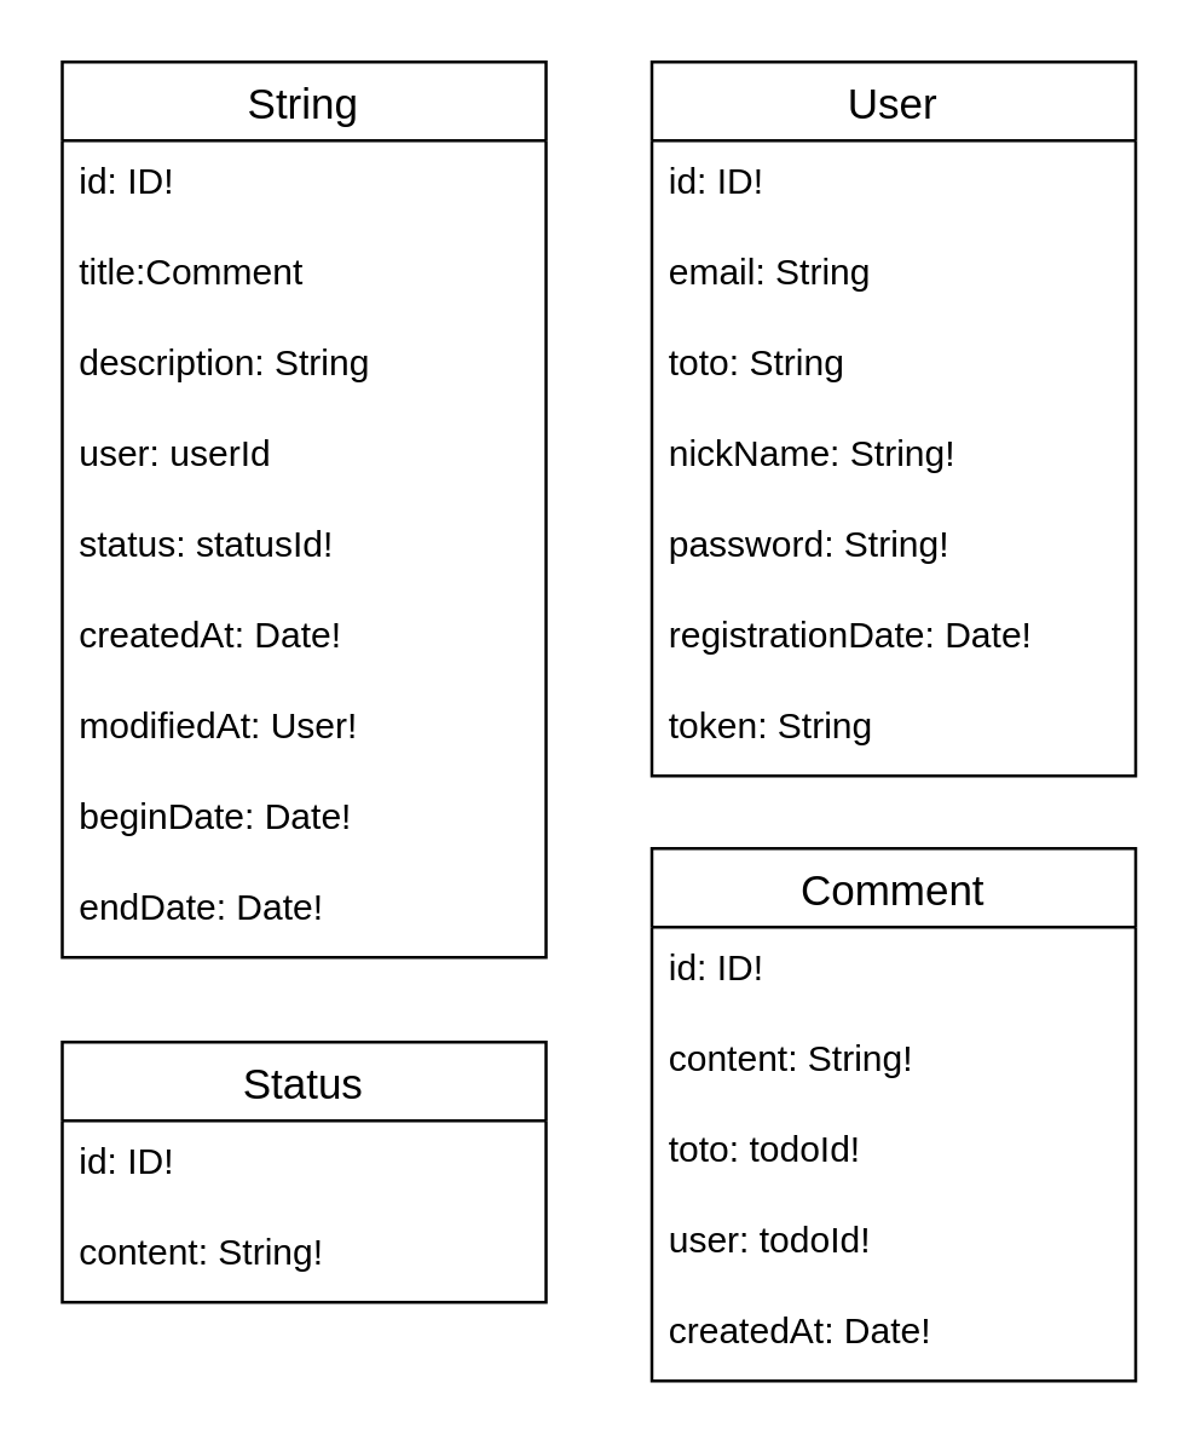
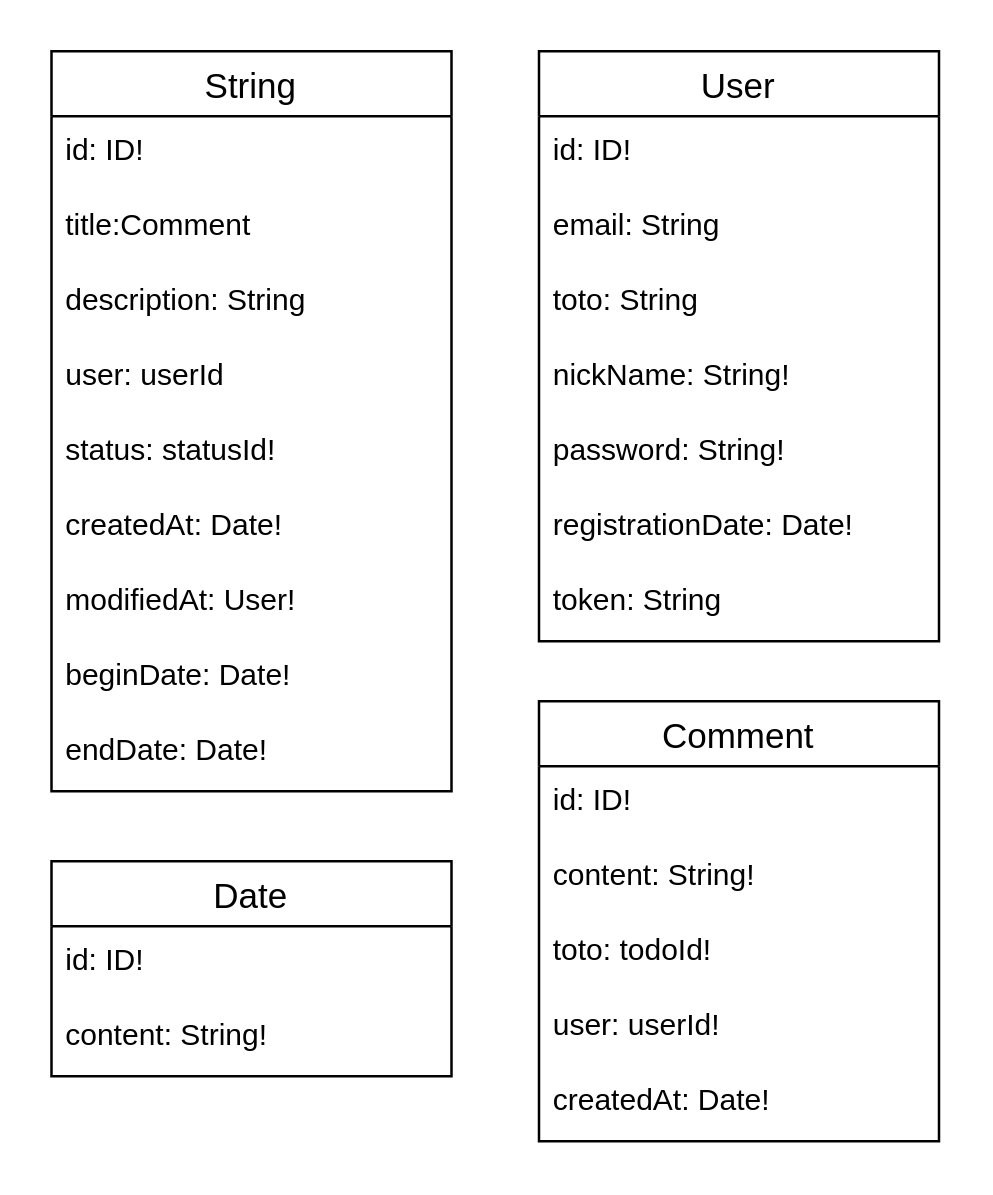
  <mxCell id="0" />
  <mxCell id="1" parent="0" />
  <mxCell id="2" value="String" style="swimlane;fontStyle=0;childLayout=stackLayout;horizontal=1;startSize=26;horizontalStack=0;resizeParent=1;resizeParentMax=0;resizeLast=0;collapsible=1;marginBottom=0;align=center;fontSize=14;" vertex="1" parent="1"><mxGeometry x="20" y="20" width="160" height="296" as="geometry" /></mxCell>
  <mxCell id="3" value="id: ID!" style="text;strokeColor=none;fillColor=none;spacingLeft=4;spacingRight=4;overflow=hidden;rotatable=0;points=[[0,0.5],[1,0.5]];portConstraint=eastwest;fontSize=12;" vertex="1" parent="2"><mxGeometry y="26" width="160" height="30" as="geometry" /></mxCell>
  <mxCell id="4" value="title:Comment" style="text;strokeColor=none;fillColor=none;spacingLeft=4;spacingRight=4;overflow=hidden;rotatable=0;points=[[0,0.5],[1,0.5]];portConstraint=eastwest;fontSize=12;" vertex="1" parent="2"><mxGeometry y="56" width="160" height="30" as="geometry" /></mxCell>
  <mxCell id="5" value="description: String" style="text;strokeColor=none;fillColor=none;spacingLeft=4;spacingRight=4;overflow=hidden;rotatable=0;points=[[0,0.5],[1,0.5]];portConstraint=eastwest;fontSize=12;" vertex="1" parent="2"><mxGeometry y="86" width="160" height="30" as="geometry" /></mxCell>
  <mxCell id="6" value="user: userId" style="text;strokeColor=none;fillColor=none;spacingLeft=4;spacingRight=4;overflow=hidden;rotatable=0;points=[[0,0.5],[1,0.5]];portConstraint=eastwest;fontSize=12;" vertex="1" parent="2"><mxGeometry y="116" width="160" height="30" as="geometry" /></mxCell>
  <mxCell id="7" value="status: statusId!" style="text;strokeColor=none;fillColor=none;spacingLeft=4;spacingRight=4;overflow=hidden;rotatable=0;points=[[0,0.5],[1,0.5]];portConstraint=eastwest;fontSize=12;" vertex="1" parent="2"><mxGeometry y="146" width="160" height="30" as="geometry" /></mxCell>
  <mxCell id="8" value="createdAt: Date!" style="text;strokeColor=none;fillColor=none;spacingLeft=4;spacingRight=4;overflow=hidden;rotatable=0;points=[[0,0.5],[1,0.5]];portConstraint=eastwest;fontSize=12;" vertex="1" parent="2"><mxGeometry y="176" width="160" height="30" as="geometry" /></mxCell>
  <mxCell id="9" value="modifiedAt: User!" style="text;strokeColor=none;fillColor=none;spacingLeft=4;spacingRight=4;overflow=hidden;rotatable=0;points=[[0,0.5],[1,0.5]];portConstraint=eastwest;fontSize=12;" vertex="1" parent="2"><mxGeometry y="206" width="160" height="30" as="geometry" /></mxCell>
  <mxCell id="10" value="beginDate: Date!" style="text;strokeColor=none;fillColor=none;spacingLeft=4;spacingRight=4;overflow=hidden;rotatable=0;points=[[0,0.5],[1,0.5]];portConstraint=eastwest;fontSize=12;" vertex="1" parent="2"><mxGeometry y="236" width="160" height="30" as="geometry" /></mxCell>
  <mxCell id="11" value="endDate: Date!" style="text;strokeColor=none;fillColor=none;spacingLeft=4;spacingRight=4;overflow=hidden;rotatable=0;points=[[0,0.5],[1,0.5]];portConstraint=eastwest;fontSize=12;" vertex="1" parent="2"><mxGeometry y="266" width="160" height="30" as="geometry" /></mxCell>
  <mxCell id="12" value="User" style="swimlane;fontStyle=0;childLayout=stackLayout;horizontal=1;startSize=26;horizontalStack=0;resizeParent=1;resizeParentMax=0;resizeLast=0;collapsible=1;marginBottom=0;align=center;fontSize=14;" vertex="1" parent="1"><mxGeometry x="215" y="20" width="160" height="236" as="geometry" /></mxCell>
  <mxCell id="13" value="id: ID!" style="text;strokeColor=none;fillColor=none;spacingLeft=4;spacingRight=4;overflow=hidden;rotatable=0;points=[[0,0.5],[1,0.5]];portConstraint=eastwest;fontSize=12;" vertex="1" parent="12"><mxGeometry y="26" width="160" height="30" as="geometry" /></mxCell>
  <mxCell id="14" value="email: String" style="text;strokeColor=none;fillColor=none;spacingLeft=4;spacingRight=4;overflow=hidden;rotatable=0;points=[[0,0.5],[1,0.5]];portConstraint=eastwest;fontSize=12;" vertex="1" parent="12"><mxGeometry y="56" width="160" height="30" as="geometry" /></mxCell>
  <mxCell id="15" value="toto: String" style="text;strokeColor=none;fillColor=none;spacingLeft=4;spacingRight=4;overflow=hidden;rotatable=0;points=[[0,0.5],[1,0.5]];portConstraint=eastwest;fontSize=12;" vertex="1" parent="12"><mxGeometry y="86" width="160" height="30" as="geometry" /></mxCell>
  <mxCell id="16" value="nickName: String!" style="text;strokeColor=none;fillColor=none;spacingLeft=4;spacingRight=4;overflow=hidden;rotatable=0;points=[[0,0.5],[1,0.5]];portConstraint=eastwest;fontSize=12;" vertex="1" parent="12"><mxGeometry y="116" width="160" height="30" as="geometry" /></mxCell>
  <mxCell id="17" value="password: String!" style="text;strokeColor=none;fillColor=none;spacingLeft=4;spacingRight=4;overflow=hidden;rotatable=0;points=[[0,0.5],[1,0.5]];portConstraint=eastwest;fontSize=12;" vertex="1" parent="12"><mxGeometry y="146" width="160" height="30" as="geometry" /></mxCell>
  <mxCell id="18" value="registrationDate: Date!" style="text;strokeColor=none;fillColor=none;spacingLeft=4;spacingRight=4;overflow=hidden;rotatable=0;points=[[0,0.5],[1,0.5]];portConstraint=eastwest;fontSize=12;" vertex="1" parent="12"><mxGeometry y="176" width="160" height="30" as="geometry" /></mxCell>
  <mxCell id="19" value="token: String" style="text;strokeColor=none;fillColor=none;spacingLeft=4;spacingRight=4;overflow=hidden;rotatable=0;points=[[0,0.5],[1,0.5]];portConstraint=eastwest;fontSize=12;" vertex="1" parent="12"><mxGeometry y="206" width="160" height="30" as="geometry" /></mxCell>
  <mxCell id="20" value="Comment" style="swimlane;fontStyle=0;childLayout=stackLayout;horizontal=1;startSize=26;horizontalStack=0;resizeParent=1;resizeParentMax=0;resizeLast=0;collapsible=1;marginBottom=0;align=center;fontSize=14;" vertex="1" parent="1"><mxGeometry x="215" y="280" width="160" height="176" as="geometry" /></mxCell>
  <mxCell id="21" value="id: ID!" style="text;strokeColor=none;fillColor=none;spacingLeft=4;spacingRight=4;overflow=hidden;rotatable=0;points=[[0,0.5],[1,0.5]];portConstraint=eastwest;fontSize=12;" vertex="1" parent="20"><mxGeometry y="26" width="160" height="30" as="geometry" /></mxCell>
  <mxCell id="22" value="content: String!&#10;" style="text;strokeColor=none;fillColor=none;spacingLeft=4;spacingRight=4;overflow=hidden;rotatable=0;points=[[0,0.5],[1,0.5]];portConstraint=eastwest;fontSize=12;" vertex="1" parent="20"><mxGeometry y="56" width="160" height="30" as="geometry" /></mxCell>
  <mxCell id="23" value="toto: todoId!" style="text;strokeColor=none;fillColor=none;spacingLeft=4;spacingRight=4;overflow=hidden;rotatable=0;points=[[0,0.5],[1,0.5]];portConstraint=eastwest;fontSize=12;" vertex="1" parent="20"><mxGeometry y="86" width="160" height="30" as="geometry" /></mxCell>
- <mxCell id="24" value="user: todoId!" style="text;strokeColor=none;fillColor=none;spacingLeft=4;spacingRight=4;overflow=hidden;rotatable=0;points=[[0,0.5],[1,0.5]];portConstraint=eastwest;fontSize=12;" vertex="1" parent="20"><mxGeometry y="116" width="160" height="30" as="geometry" /></mxCell>
+ <mxCell id="24" value="user: userId!" style="text;strokeColor=none;fillColor=none;spacingLeft=4;spacingRight=4;overflow=hidden;rotatable=0;points=[[0,0.5],[1,0.5]];portConstraint=eastwest;fontSize=12;" vertex="1" parent="20"><mxGeometry y="116" width="160" height="30" as="geometry" /></mxCell>
  <mxCell id="25" value="createdAt: Date!" style="text;strokeColor=none;fillColor=none;spacingLeft=4;spacingRight=4;overflow=hidden;rotatable=0;points=[[0,0.5],[1,0.5]];portConstraint=eastwest;fontSize=12;" vertex="1" parent="20"><mxGeometry y="146" width="160" height="30" as="geometry" /></mxCell>
- <mxCell id="26" value="Status" style="swimlane;fontStyle=0;childLayout=stackLayout;horizontal=1;startSize=26;horizontalStack=0;resizeParent=1;resizeParentMax=0;resizeLast=0;collapsible=1;marginBottom=0;align=center;fontSize=14;" vertex="1" parent="1"><mxGeometry x="20" y="344" width="160" height="86" as="geometry" /></mxCell>
+ <mxCell id="26" value="Date" style="swimlane;fontStyle=0;childLayout=stackLayout;horizontal=1;startSize=26;horizontalStack=0;resizeParent=1;resizeParentMax=0;resizeLast=0;collapsible=1;marginBottom=0;align=center;fontSize=14;" vertex="1" parent="1"><mxGeometry x="20" y="344" width="160" height="86" as="geometry" /></mxCell>
  <mxCell id="27" value="id: ID!" style="text;strokeColor=none;fillColor=none;spacingLeft=4;spacingRight=4;overflow=hidden;rotatable=0;points=[[0,0.5],[1,0.5]];portConstraint=eastwest;fontSize=12;" vertex="1" parent="26"><mxGeometry y="26" width="160" height="30" as="geometry" /></mxCell>
  <mxCell id="28" value="content: String!" style="text;strokeColor=none;fillColor=none;spacingLeft=4;spacingRight=4;overflow=hidden;rotatable=0;points=[[0,0.5],[1,0.5]];portConstraint=eastwest;fontSize=12;" vertex="1" parent="26"><mxGeometry y="56" width="160" height="30" as="geometry" /></mxCell>
